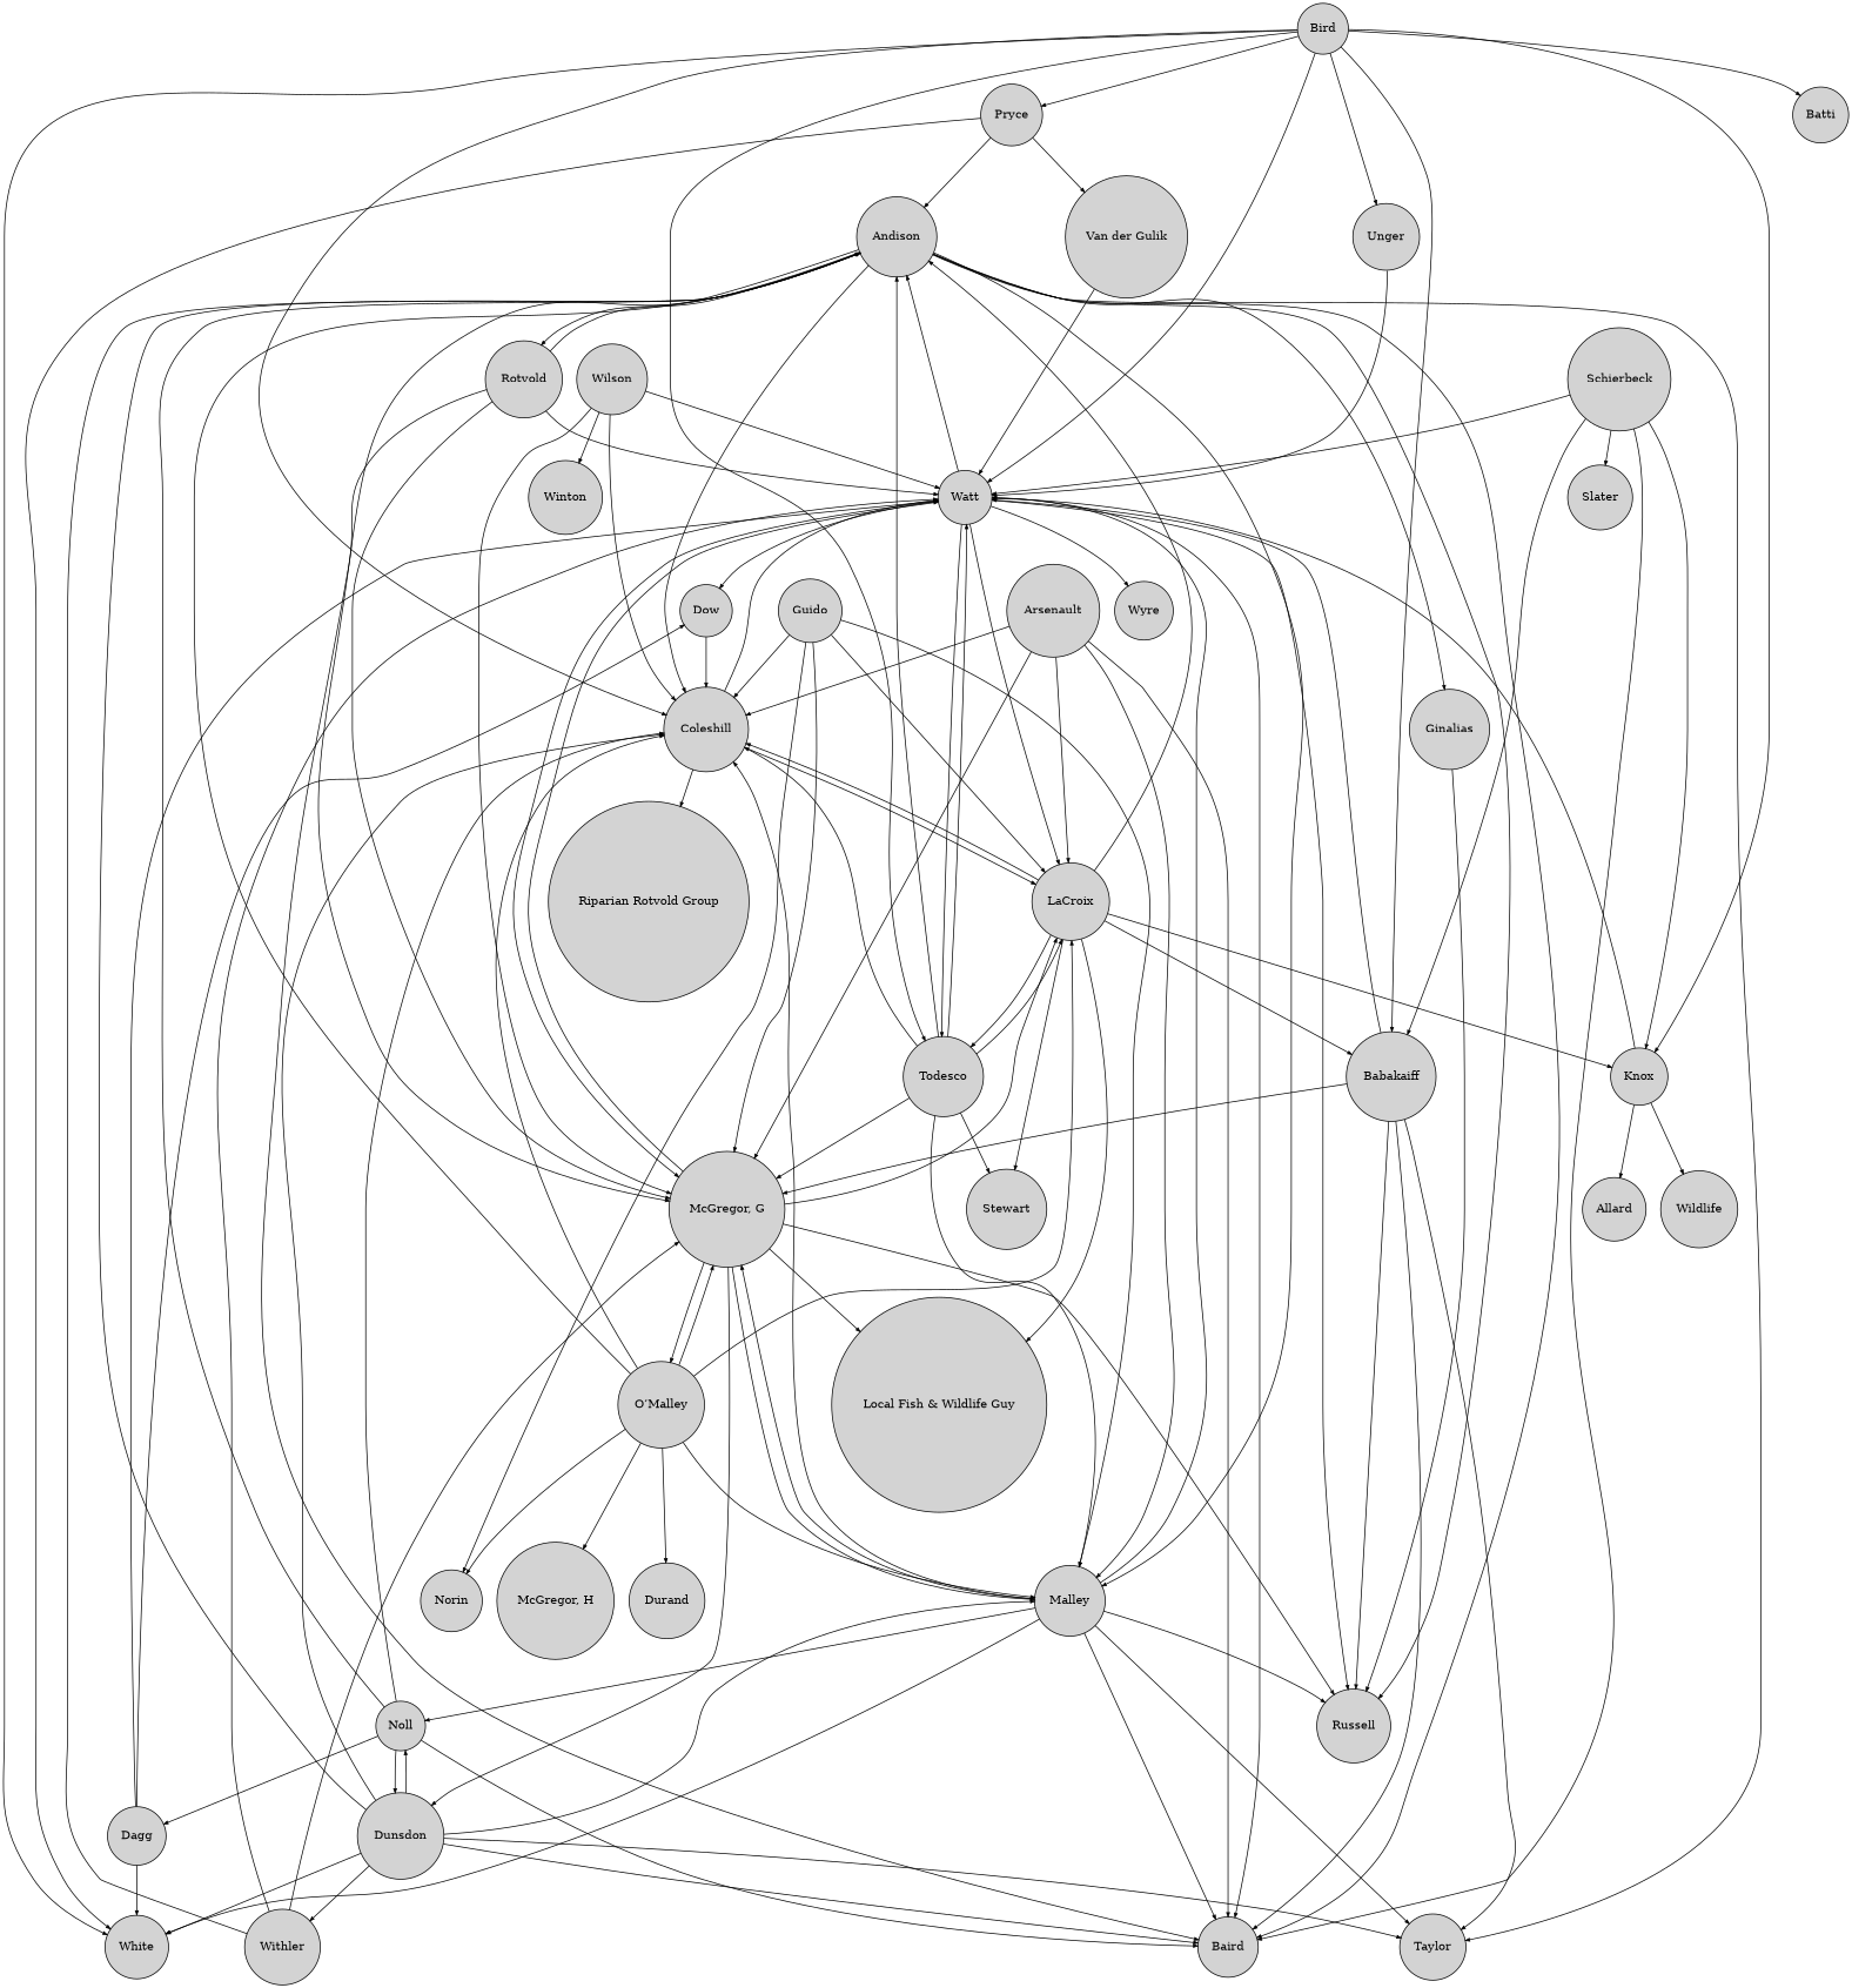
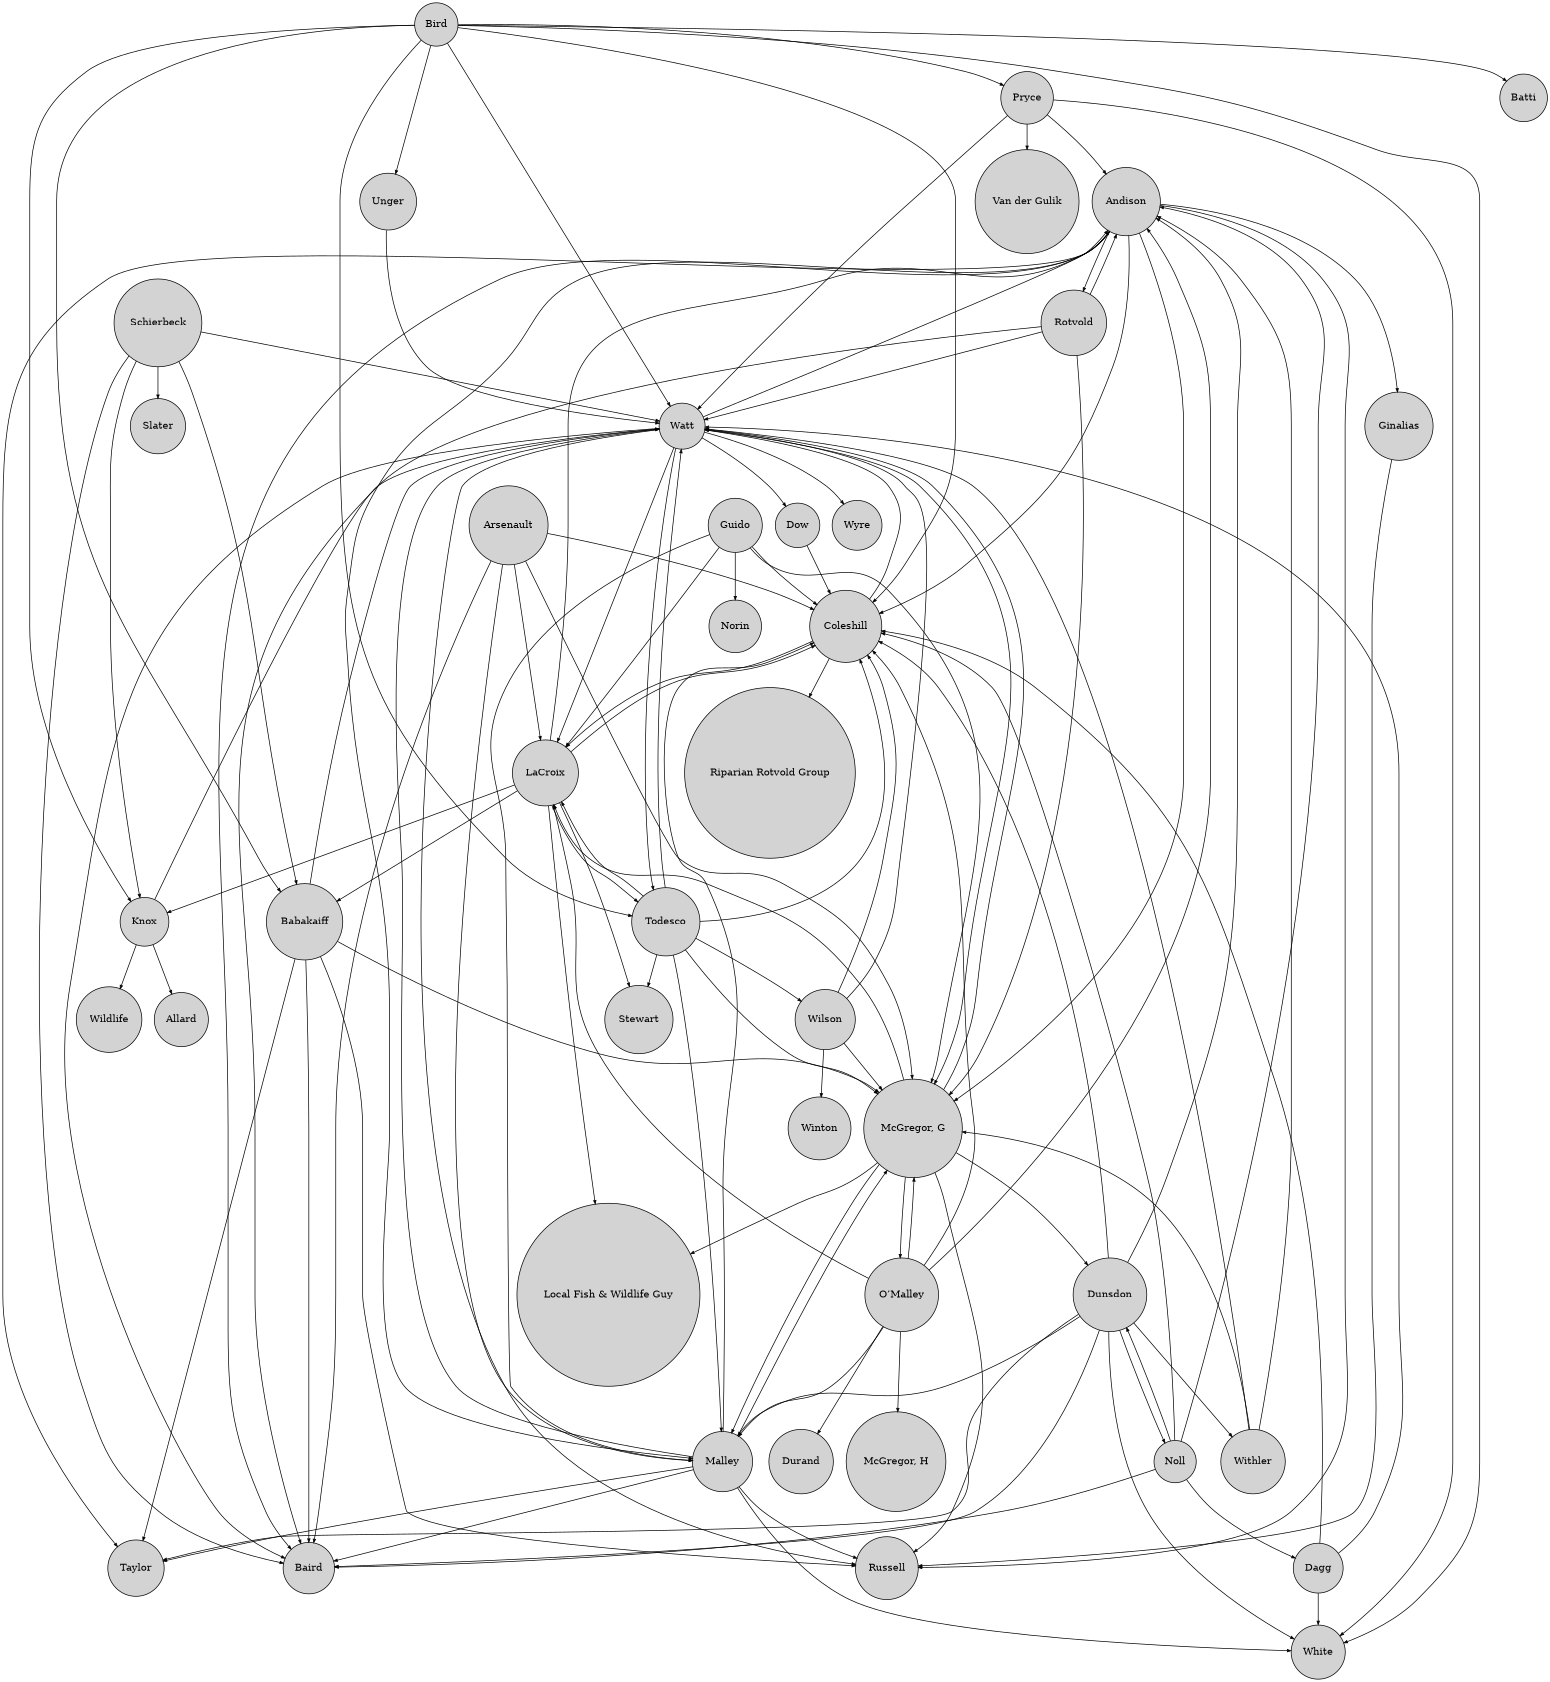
  digraph {
    node [fillcolor=lightgrey shape=circle style=filled]
    edge [arrowsize=.5]
    Andison
    Ginalias
    Rotvold
    Taylor
    Baird
    Russell
    "McGregor, G"
    Coleshill
    n9 [label=Malley]
    Watt
    LaCroix
    "Local Fish & Wildlife Guy"
    "O’Malley"
    Dunsdon
    n15 [label="Riparian Rotvold Group"]
    White
    Noll
    Todesco
    Wyre
    Dow
    Babakaiff
    Knox
    Stewart
    Norin
    Durand
    "McGregor, H"
    Dagg
    Arsenault
    n29 [label=Wildlife]
    Allard
    Bird
    Batti
    Unger
    Pryce
    "Van der Gulik"
    Withler
    Guido
    Schierbeck
    Slater
    Wilson
    Winton
    Andison -> Ginalias
    Andison -> Rotvold
    Andison -> Taylor
    Andison -> Baird
    Andison -> Russell
    Andison -> "McGregor, G"
    Andison -> Coleshill
    Andison -> n9
    Ginalias -> Russell
    Rotvold -> Andison
    Rotvold -> Baird
    Rotvold -> "McGregor, G"
    Rotvold -> Watt
    "McGregor, G" -> Russell
    "McGregor, G" -> n9
    "McGregor, G" -> Watt
    "McGregor, G" -> LaCroix
    "McGregor, G" -> "Local Fish & Wildlife Guy"
    "McGregor, G" -> "O’Malley"
    "McGregor, G" -> Dunsdon
    Coleshill -> Watt
    Coleshill -> LaCroix
    Coleshill -> n15
    n9 -> Taylor
    n9 -> Baird
    n9 -> Russell
    n9 -> "McGregor, G"
    n9 -> Coleshill
    n9 -> Watt
    n9 -> White
-   n9 -> Noll
    Watt -> Andison
    Watt -> Baird
    Watt -> Russell
    Watt -> "McGregor, G"
    Watt -> LaCroix
    Watt -> Todesco
    Watt -> Wyre
    Watt -> Dow
    LaCroix -> Andison
    LaCroix -> Coleshill
    LaCroix -> "Local Fish & Wildlife Guy"
    LaCroix -> Todesco
    LaCroix -> Babakaiff
    LaCroix -> Knox
    LaCroix -> Stewart
    "O’Malley" -> Andison
    "O’Malley" -> "McGregor, G"
    "O’Malley" -> Coleshill
    "O’Malley" -> n9
    "O’Malley" -> LaCroix
-   "O’Malley" -> Norin
    "O’Malley" -> Durand
    "O’Malley" -> "McGregor, H"
    Dunsdon -> Andison
    Dunsdon -> Taylor
    Dunsdon -> Baird
    Dunsdon -> Coleshill
    Dunsdon -> n9
    Dunsdon -> White
    Dunsdon -> Noll
    Dunsdon -> Withler
    Noll -> Andison
    Noll -> Baird
    Noll -> Coleshill
    Noll -> Dunsdon
    Noll -> Dagg
-   Todesco -> Andison
+   Todesco -> Wilson
    Todesco -> "McGregor, G"
    Todesco -> Coleshill
    Todesco -> n9
    Todesco -> Watt
    Todesco -> LaCroix
    Todesco -> Stewart
    Dow -> Coleshill
    Babakaiff -> Taylor
    Babakaiff -> Baird
    Babakaiff -> Russell
    Babakaiff -> "McGregor, G"
    Babakaiff -> Watt
    Knox -> Watt
    Knox -> n29
    Knox -> Allard
-   Dagg -> Dow
+   Dagg -> Coleshill
    Dagg -> Watt
    Dagg -> White
    Arsenault -> Baird
    Arsenault -> "McGregor, G"
    Arsenault -> Coleshill
    Arsenault -> n9
    Arsenault -> LaCroix
    Bird -> Coleshill
    Bird -> Watt
    Bird -> White
    Bird -> Todesco
    Bird -> Babakaiff
    Bird -> Knox
    Bird -> Batti
    Bird -> Unger
    Bird -> Pryce
    Unger -> Watt
    Pryce -> Andison
-   "Van der Gulik" -> Watt
+   Pryce -> Watt
    Pryce -> White
    Pryce -> "Van der Gulik"
    Withler -> Andison
    Withler -> "McGregor, G"
    Withler -> Watt
    Guido -> "McGregor, G"
    Guido -> Coleshill
    Guido -> n9
    Guido -> LaCroix
    Guido -> Norin
    Schierbeck -> Baird
    Schierbeck -> Watt
    Schierbeck -> Babakaiff
    Schierbeck -> Knox
    Schierbeck -> Slater
    Wilson -> "McGregor, G"
    Wilson -> Coleshill
    Wilson -> Watt
    Wilson -> Winton
  }
